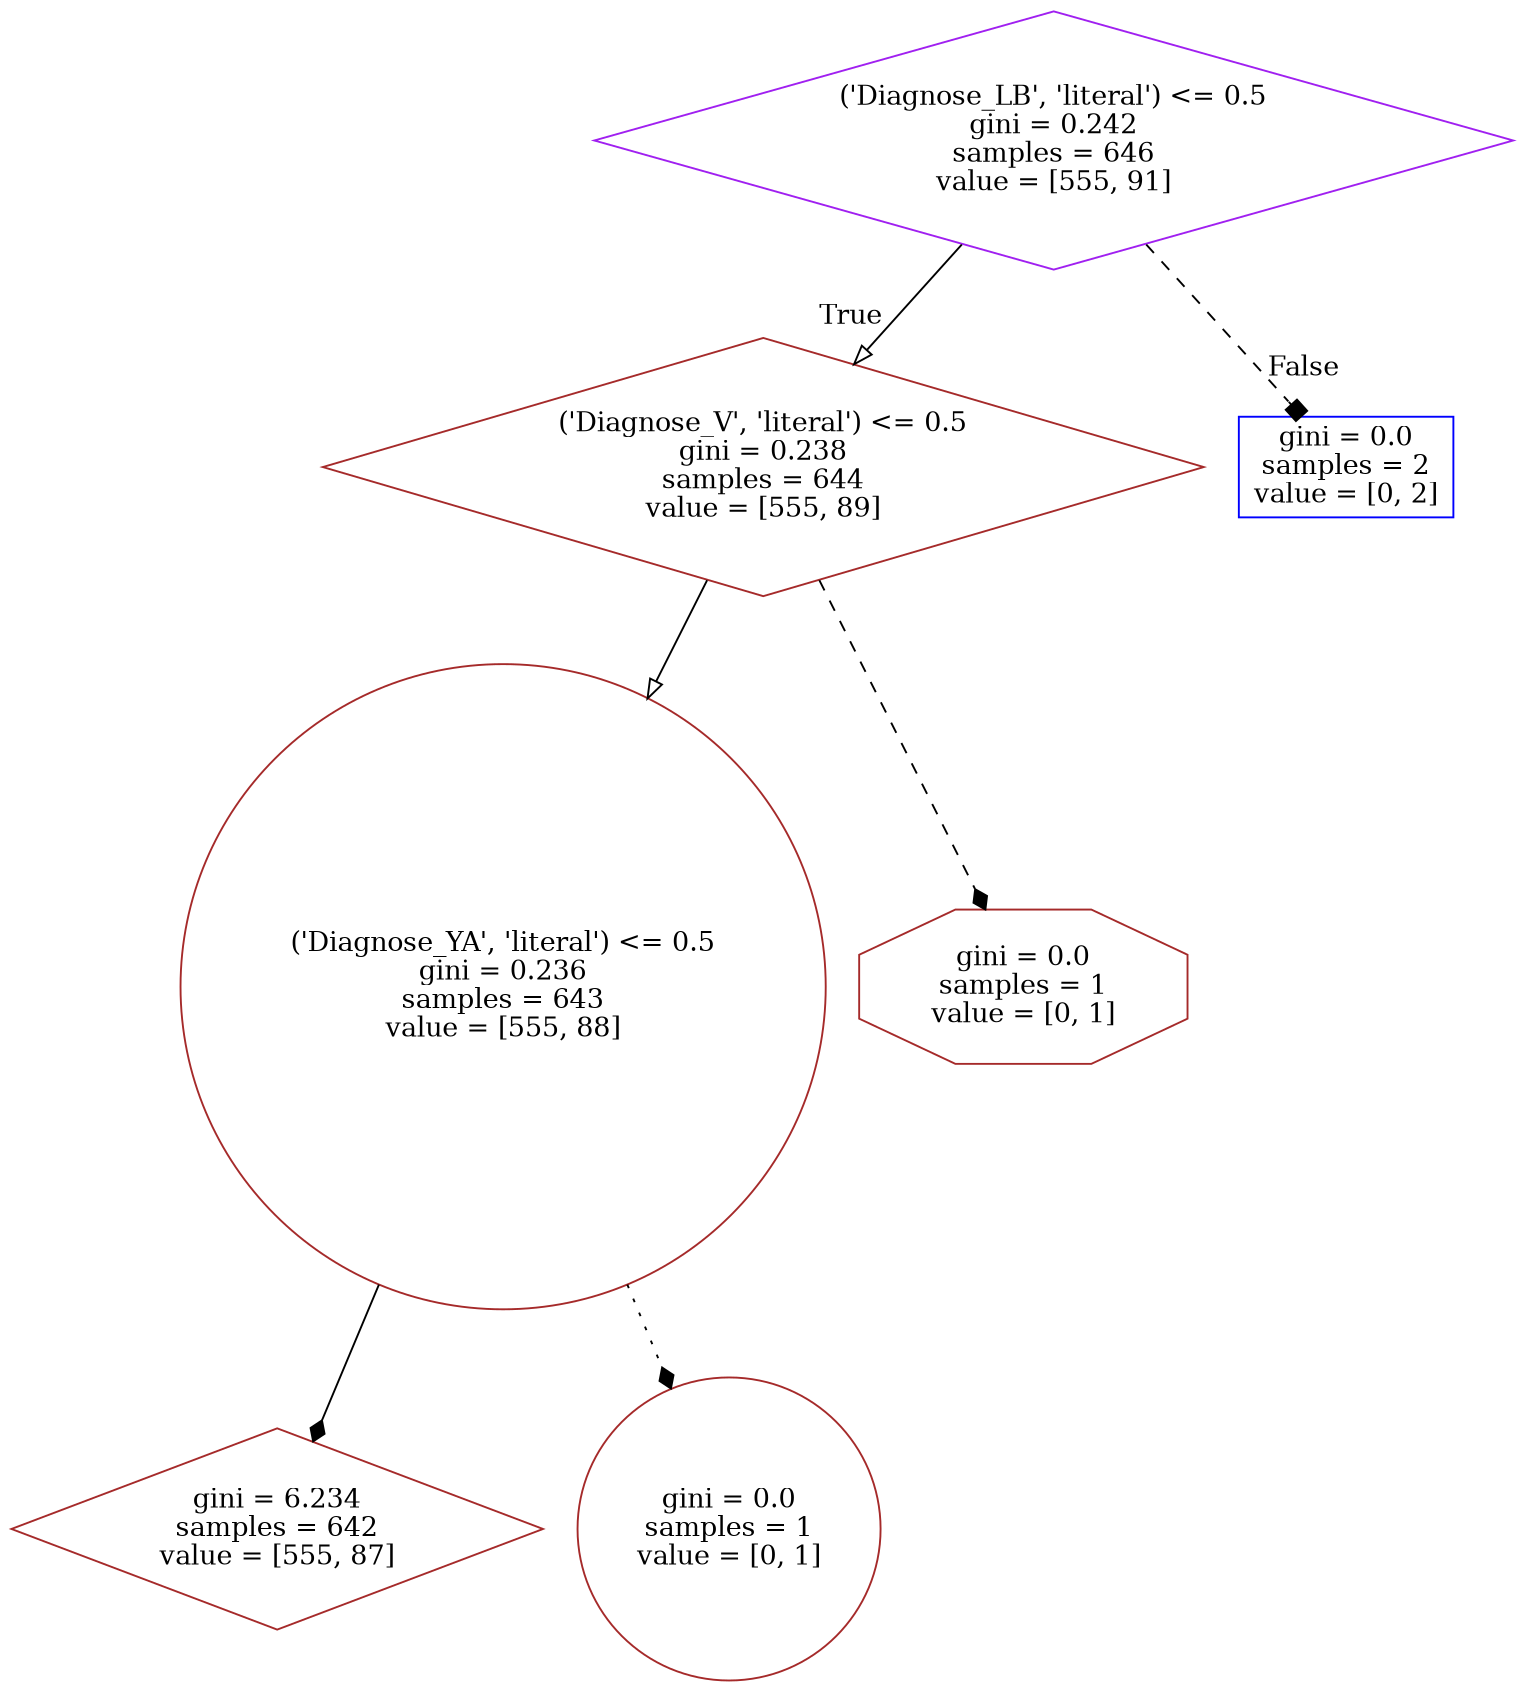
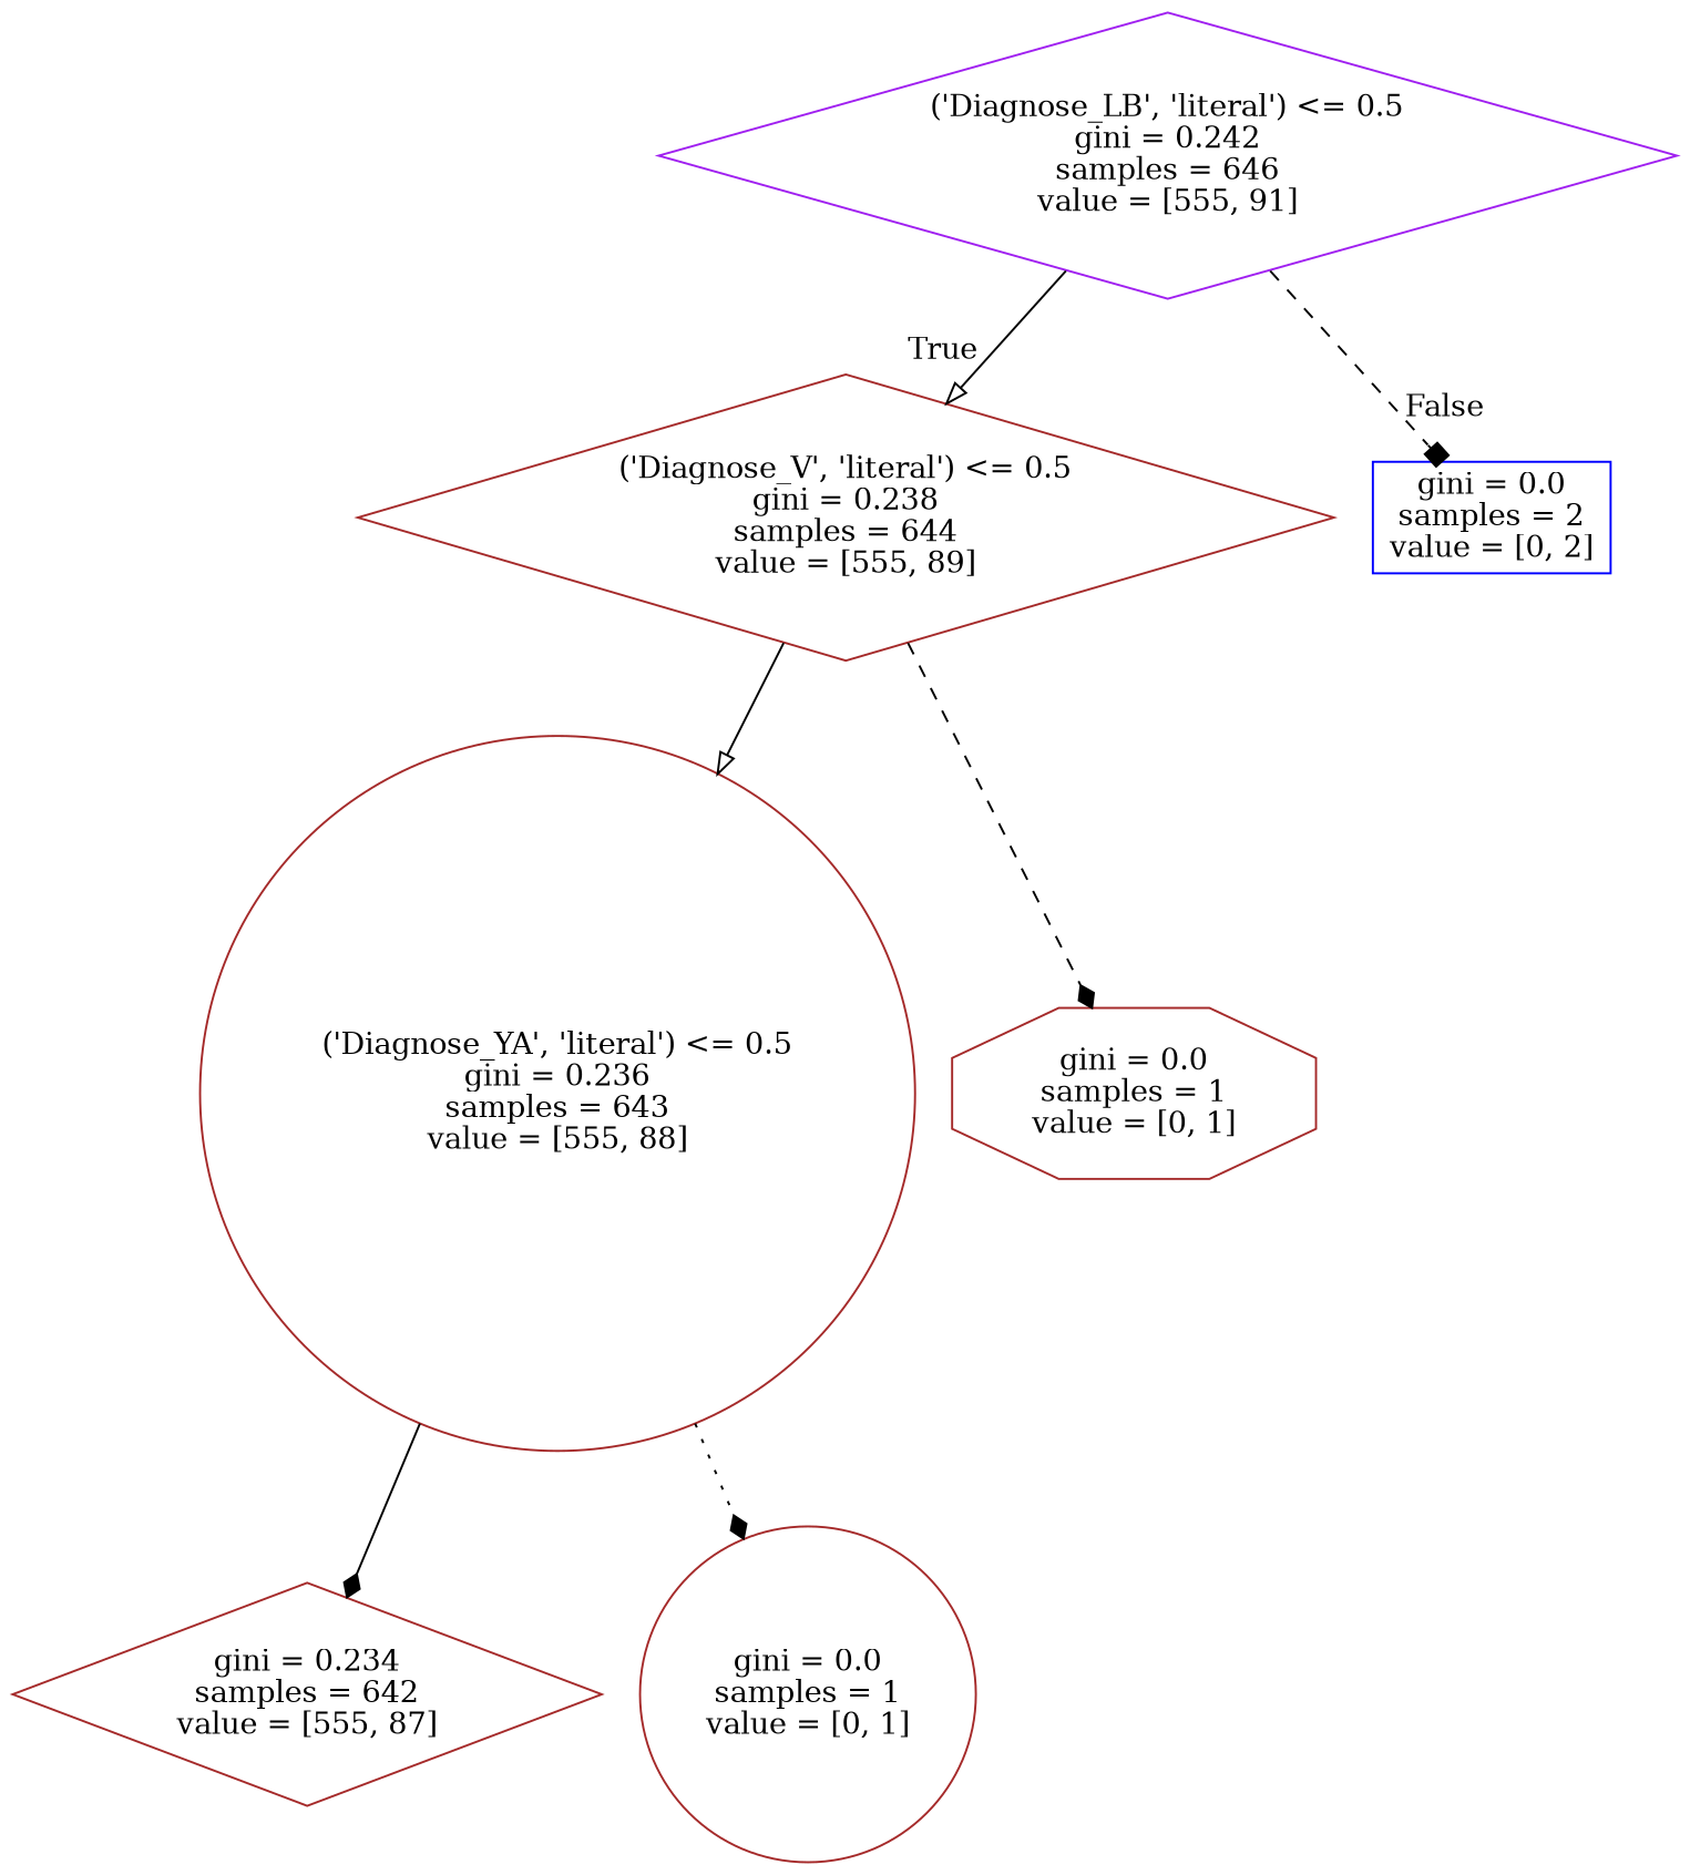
  digraph {
    node [shape=diamond color=brown]
    edge [style=solid arrowhead=diamond]
    n1 [label="('Diagnose_LB', 'literal') <= 0.5\ngini = 0.242\nsamples = 646\nvalue = [555, 91]" color=purple]
    n2 [label="('Diagnose_V', 'literal') <= 0.5\ngini = 0.238\nsamples = 644\nvalue = [555, 89]"]
    n3 [label="gini = 0.0\nsamples = 2\nvalue = [0, 2]" shape=box color=blue]
    n4 [label="('Diagnose_YA', 'literal') <= 0.5\ngini = 0.236\nsamples = 643\nvalue = [555, 88]" shape=circle]
    n5 [label="gini = 0.0\nsamples = 1\nvalue = [0, 1]" shape=octagon]
-   n6 [label="gini = 6.234\nsamples = 642\nvalue = [555, 87]"]
+   n6 [label="gini = 0.234\nsamples = 642\nvalue = [555, 87]"]
    n7 [label="gini = 0.0\nsamples = 1\nvalue = [0, 1]" shape=circle]
    n1 -> n2 [headlabel=True labelangle=45 labeldistance=2.5 arrowhead=onormal]
    n1 -> n3 [headlabel=False labelangle=-45 labeldistance=2.5 style=dashed arrowhead=box]
    n2 -> n4 [arrowhead=onormal]
    n2 -> n5 [style=dashed]
    n4 -> n6
    n4 -> n7 [style=dotted]
  }
